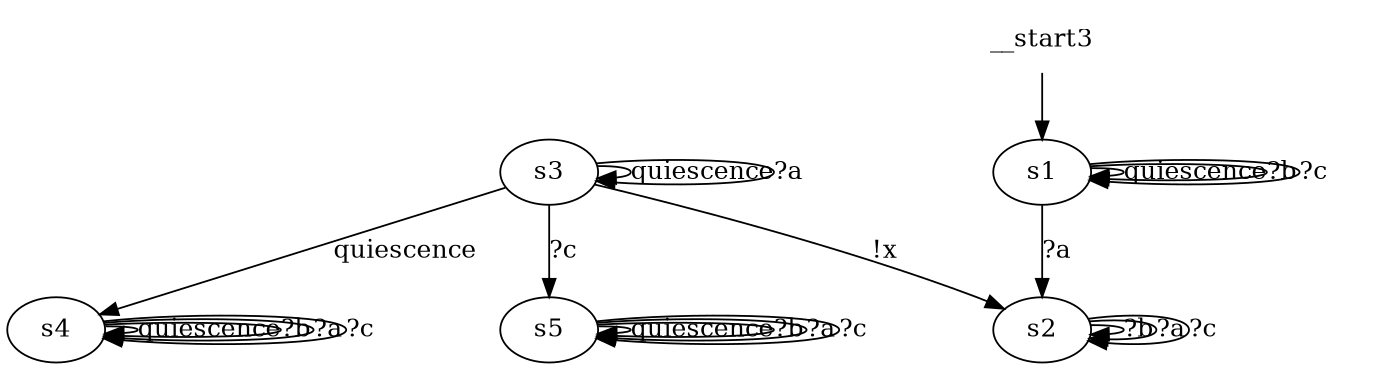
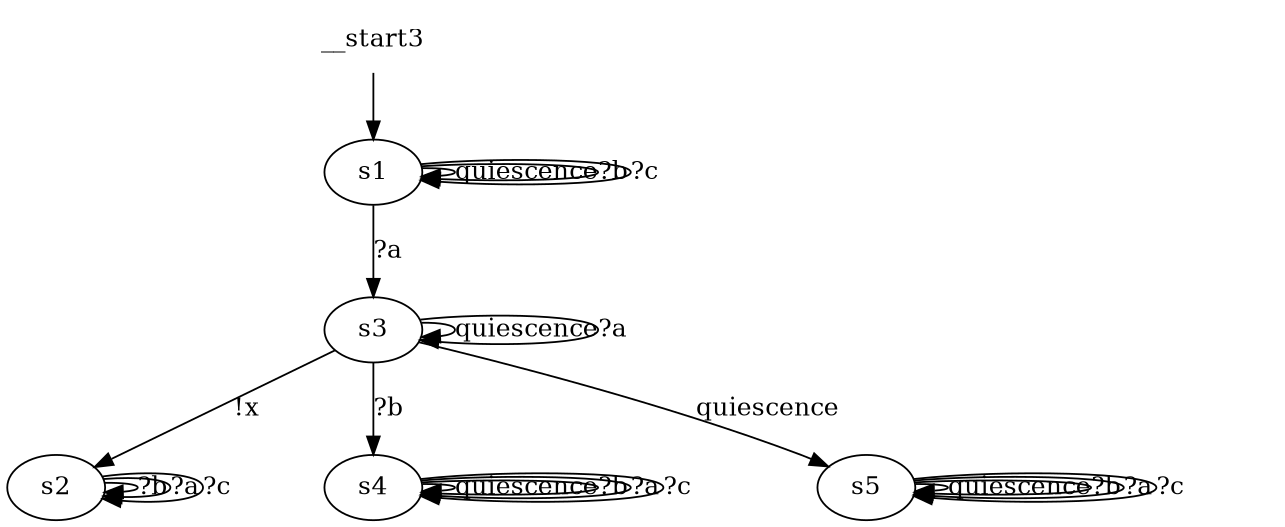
  digraph {
    n1 [label=s1]
    n2 [label=s2]
    n3 [label=s3]
    n4 [label=s4]
    n5 [label=s5]
    n6 [label=__start3 shape=none]
    n1 -> n1 [label=quiescence]
    n1 -> n1 [label="?b"]
    n1 -> n1 [label="?c"]
-   n1 -> n2 [label="?a"]
+   n1 -> n3 [label="?a"]
    n2 -> n2 [label="?b"]
    n2 -> n2 [label="?a"]
    n2 -> n2 [label="?c"]
    n3 -> n2 [label="!x"]
    n3 -> n3 [label=quiescence]
    n3 -> n3 [label="?a"]
-   n3 -> n4 [label=quiescence]
-   n3 -> n5 [label="?c"]
+   n3 -> n4 [label="?b"]
+   n3 -> n5 [label=quiescence]
    n4 -> n4 [label=quiescence]
    n4 -> n4 [label="?b"]
    n4 -> n4 [label="?a"]
    n4 -> n4 [label="?c"]
    n5 -> n5 [label=quiescence]
    n5 -> n5 [label="?b"]
    n5 -> n5 [label="?a"]
    n5 -> n5 [label="?c"]
    n6 -> n1
  }
